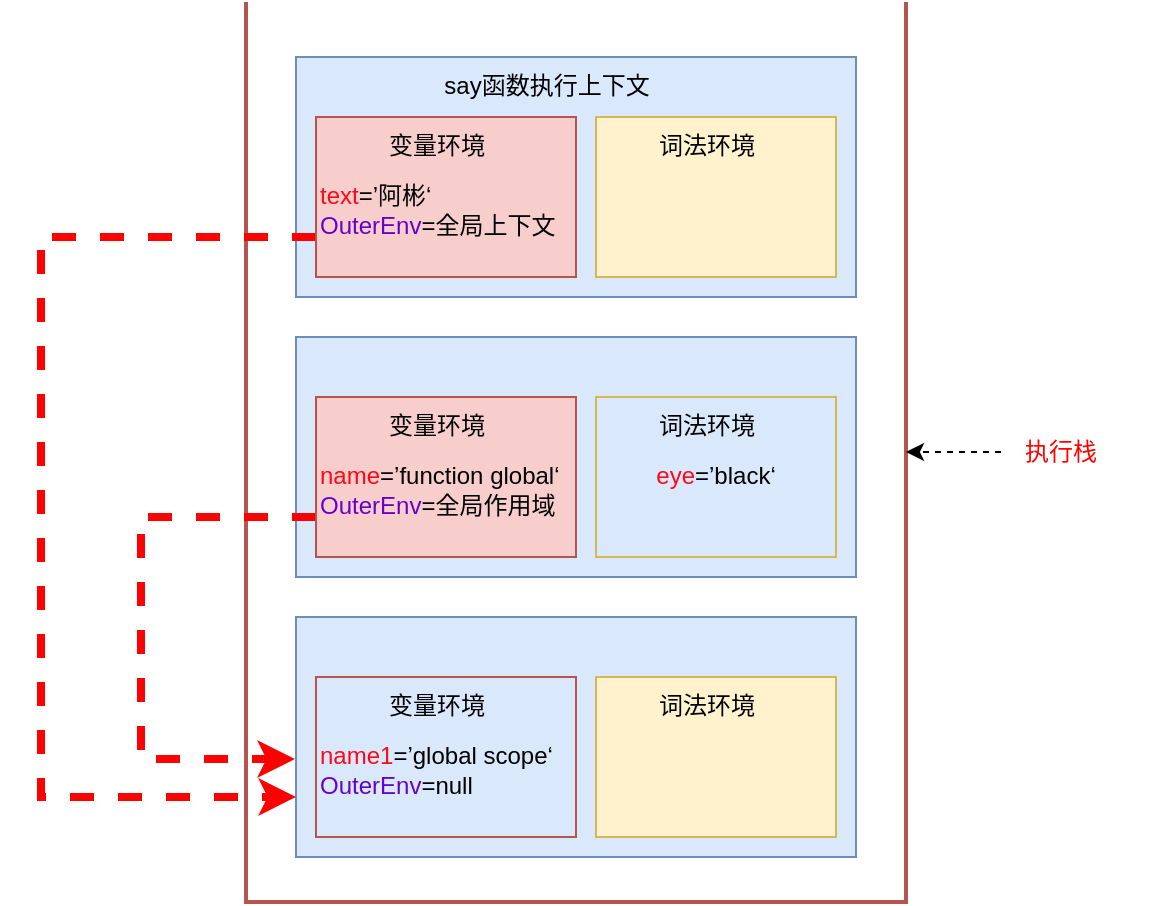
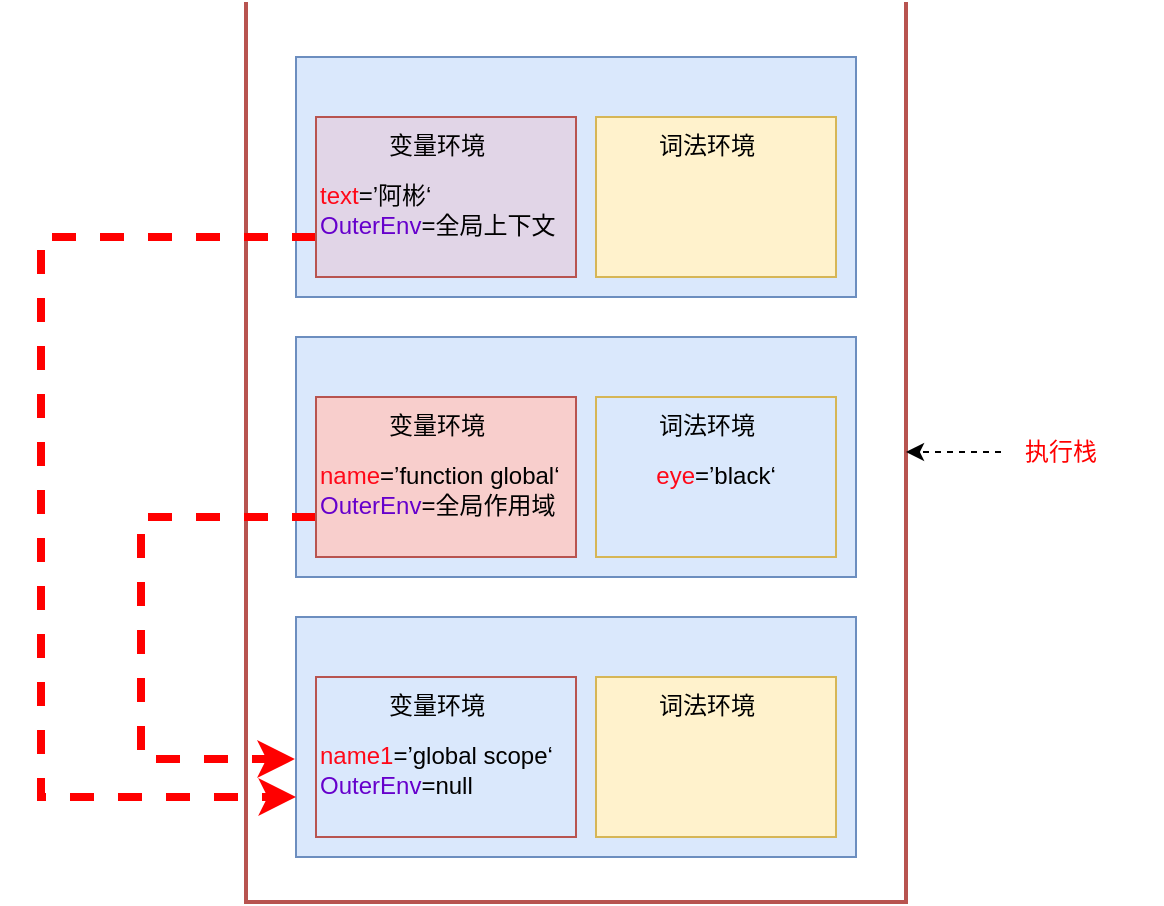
  <mxCell id="0" />
  <mxCell id="1" parent="0" />
  <mxCell id="2" value="" style="strokeWidth=2;html=1;shape=mxgraph.flowchart.annotation_1;align=left;pointerEvents=1;rotation=-90;fillColor=#f8cecc;strokeColor=#b85450;" vertex="1" parent="1"><mxGeometry x="62.5" y="52.5" width="450" height="330" as="geometry" /></mxCell>
  <mxCell id="3" value="" style="rounded=0;whiteSpace=wrap;html=1;fillColor=#dae8fc;strokeColor=#6c8ebf;" vertex="1" parent="1"><mxGeometry x="147.5" y="160" width="280" height="120" as="geometry" /></mxCell>
  <mxCell id="4" style="edgeStyle=orthogonalEdgeStyle;rounded=0;orthogonalLoop=1;jettySize=auto;html=1;exitX=0;exitY=0.75;exitDx=0;exitDy=0;entryX=-0.002;entryY=0.592;entryDx=0;entryDy=0;entryPerimeter=0;fontColor=#6600CC;dashed=1;strokeWidth=4;strokeColor=#FF0000;" edge="1" parent="1" source="5" target="9"><mxGeometry relative="1" as="geometry"><Array as="points"><mxPoint x="70" y="250" /><mxPoint x="70" y="371" /></Array></mxGeometry></mxCell>
  <mxCell id="5" value="&lt;br&gt;&lt;font color=&quot;#ff0818&quot;&gt;name&lt;/font&gt;=’function global‘&lt;br&gt;&lt;font color=&quot;#6600cc&quot;&gt;OuterEnv&lt;/font&gt;=全局作用域" style="rounded=0;whiteSpace=wrap;html=1;align=left;fillColor=#f8cecc;strokeColor=#b85450;" vertex="1" parent="1"><mxGeometry x="157.5" y="190" width="130" height="80" as="geometry" /></mxCell>
  <mxCell id="6" value="&lt;font color=&quot;#ff0818&quot;&gt;eye&lt;/font&gt;=’black‘" style="rounded=0;whiteSpace=wrap;html=1;fillColor=#dae8fc;strokeColor=#d6b656;" vertex="1" parent="1"><mxGeometry x="297.5" y="190" width="120" height="80" as="geometry" /></mxCell>
  <mxCell id="7" value="词法环境" style="text;html=1;align=center;verticalAlign=middle;resizable=0;points=[];autosize=1;strokeColor=none;fillColor=none;" vertex="1" parent="1"><mxGeometry x="317.5" y="190" width="70" height="30" as="geometry" /></mxCell>
  <mxCell id="8" value="变量环境" style="text;html=1;align=center;verticalAlign=middle;resizable=0;points=[];autosize=1;strokeColor=none;fillColor=none;" vertex="1" parent="1"><mxGeometry x="182.5" y="190" width="70" height="30" as="geometry" /></mxCell>
  <mxCell id="9" value="" style="rounded=0;whiteSpace=wrap;html=1;fillColor=#dae8fc;strokeColor=#6c8ebf;" vertex="1" parent="1"><mxGeometry x="147.5" y="300" width="280" height="120" as="geometry" /></mxCell>
  <mxCell id="10" value="&lt;br&gt;&lt;font color=&quot;#ff0818&quot;&gt;name1&lt;/font&gt;=’global scope‘&lt;br&gt;&lt;font color=&quot;#6600cc&quot;&gt;OuterEnv&lt;/font&gt;=null" style="rounded=0;whiteSpace=wrap;html=1;align=left;fillColor=#dae8fc;strokeColor=#b85450;" vertex="1" parent="1"><mxGeometry x="157.5" y="330" width="130" height="80" as="geometry" /></mxCell>
  <mxCell id="11" value="" style="rounded=0;whiteSpace=wrap;html=1;fillColor=#fff2cc;strokeColor=#d6b656;" vertex="1" parent="1"><mxGeometry x="297.5" y="330" width="120" height="80" as="geometry" /></mxCell>
  <mxCell id="12" value="词法环境" style="text;html=1;align=center;verticalAlign=middle;resizable=0;points=[];autosize=1;strokeColor=none;fillColor=none;" vertex="1" parent="1"><mxGeometry x="317.5" y="330" width="70" height="30" as="geometry" /></mxCell>
  <mxCell id="13" value="变量环境" style="text;html=1;align=center;verticalAlign=middle;resizable=0;points=[];autosize=1;strokeColor=none;fillColor=none;" vertex="1" parent="1"><mxGeometry x="182.5" y="330" width="70" height="30" as="geometry" /></mxCell>
  <mxCell id="14" value="" style="rounded=0;whiteSpace=wrap;html=1;fillColor=#dae8fc;strokeColor=#6c8ebf;" vertex="1" parent="1"><mxGeometry x="147.5" y="20" width="280" height="120" as="geometry" /></mxCell>
  <mxCell id="15" style="edgeStyle=orthogonalEdgeStyle;rounded=0;orthogonalLoop=1;jettySize=auto;html=1;exitX=0;exitY=0.75;exitDx=0;exitDy=0;entryX=0;entryY=0.75;entryDx=0;entryDy=0;dashed=1;strokeColor=#FF0000;strokeWidth=4;fontColor=#6600CC;" edge="1" parent="1" source="16" target="9"><mxGeometry relative="1" as="geometry"><Array as="points"><mxPoint x="20" y="110" /><mxPoint x="20" y="390" /></Array></mxGeometry></mxCell>
- <mxCell id="16" value="&lt;br&gt;&lt;font color=&quot;#ff0818&quot;&gt;text&lt;/font&gt;=’阿彬‘&lt;br&gt;&lt;font color=&quot;#6600cc&quot;&gt;OuterEnv&lt;/font&gt;=全局上下文" style="rounded=0;whiteSpace=wrap;html=1;align=left;fillColor=#f8cecc;strokeColor=#b85450;" vertex="1" parent="1"><mxGeometry x="157.5" y="50" width="130" height="80" as="geometry" /></mxCell>
+ <mxCell id="16" value="&lt;br&gt;&lt;font color=&quot;#ff0818&quot;&gt;text&lt;/font&gt;=’阿彬‘&lt;br&gt;&lt;font color=&quot;#6600cc&quot;&gt;OuterEnv&lt;/font&gt;=全局上下文" style="rounded=0;whiteSpace=wrap;html=1;align=left;fillColor=#e1d5e7;strokeColor=#b85450;" vertex="1" parent="1"><mxGeometry x="157.5" y="50" width="130" height="80" as="geometry" /></mxCell>
  <mxCell id="17" value="" style="rounded=0;whiteSpace=wrap;html=1;fillColor=#fff2cc;strokeColor=#d6b656;" vertex="1" parent="1"><mxGeometry x="297.5" y="50" width="120" height="80" as="geometry" /></mxCell>
- <mxCell id="18" value="say函数执行上下文" style="text;html=1;align=center;verticalAlign=middle;resizable=0;points=[];autosize=1;strokeColor=none;fillColor=none;" vertex="1" parent="1"><mxGeometry x="207.5" y="20" width="130" height="30" as="geometry" /></mxCell>
  <mxCell id="19" value="词法环境" style="text;html=1;align=center;verticalAlign=middle;resizable=0;points=[];autosize=1;strokeColor=none;fillColor=none;" vertex="1" parent="1"><mxGeometry x="317.5" y="50" width="70" height="30" as="geometry" /></mxCell>
  <mxCell id="20" value="变量环境" style="text;html=1;align=center;verticalAlign=middle;resizable=0;points=[];autosize=1;strokeColor=none;fillColor=none;" vertex="1" parent="1"><mxGeometry x="182.5" y="50" width="70" height="30" as="geometry" /></mxCell>
  <mxCell id="21" style="edgeStyle=orthogonalEdgeStyle;rounded=0;orthogonalLoop=1;jettySize=auto;html=1;entryX=0.5;entryY=1;entryDx=0;entryDy=0;entryPerimeter=0;dashed=1;strokeColor=#000000;strokeWidth=1;fontColor=#6600CC;" edge="1" parent="1" source="22" target="2"><mxGeometry relative="1" as="geometry" /></mxCell>
  <mxCell id="22" value="&lt;font color=&quot;#ff0000&quot;&gt;执行栈&lt;/font&gt;" style="text;html=1;align=center;verticalAlign=middle;resizable=0;points=[];autosize=1;strokeColor=none;fillColor=none;fontColor=#6600CC;" vertex="1" parent="1"><mxGeometry x="500" y="202.5" width="60" height="30" as="geometry" /></mxCell>
